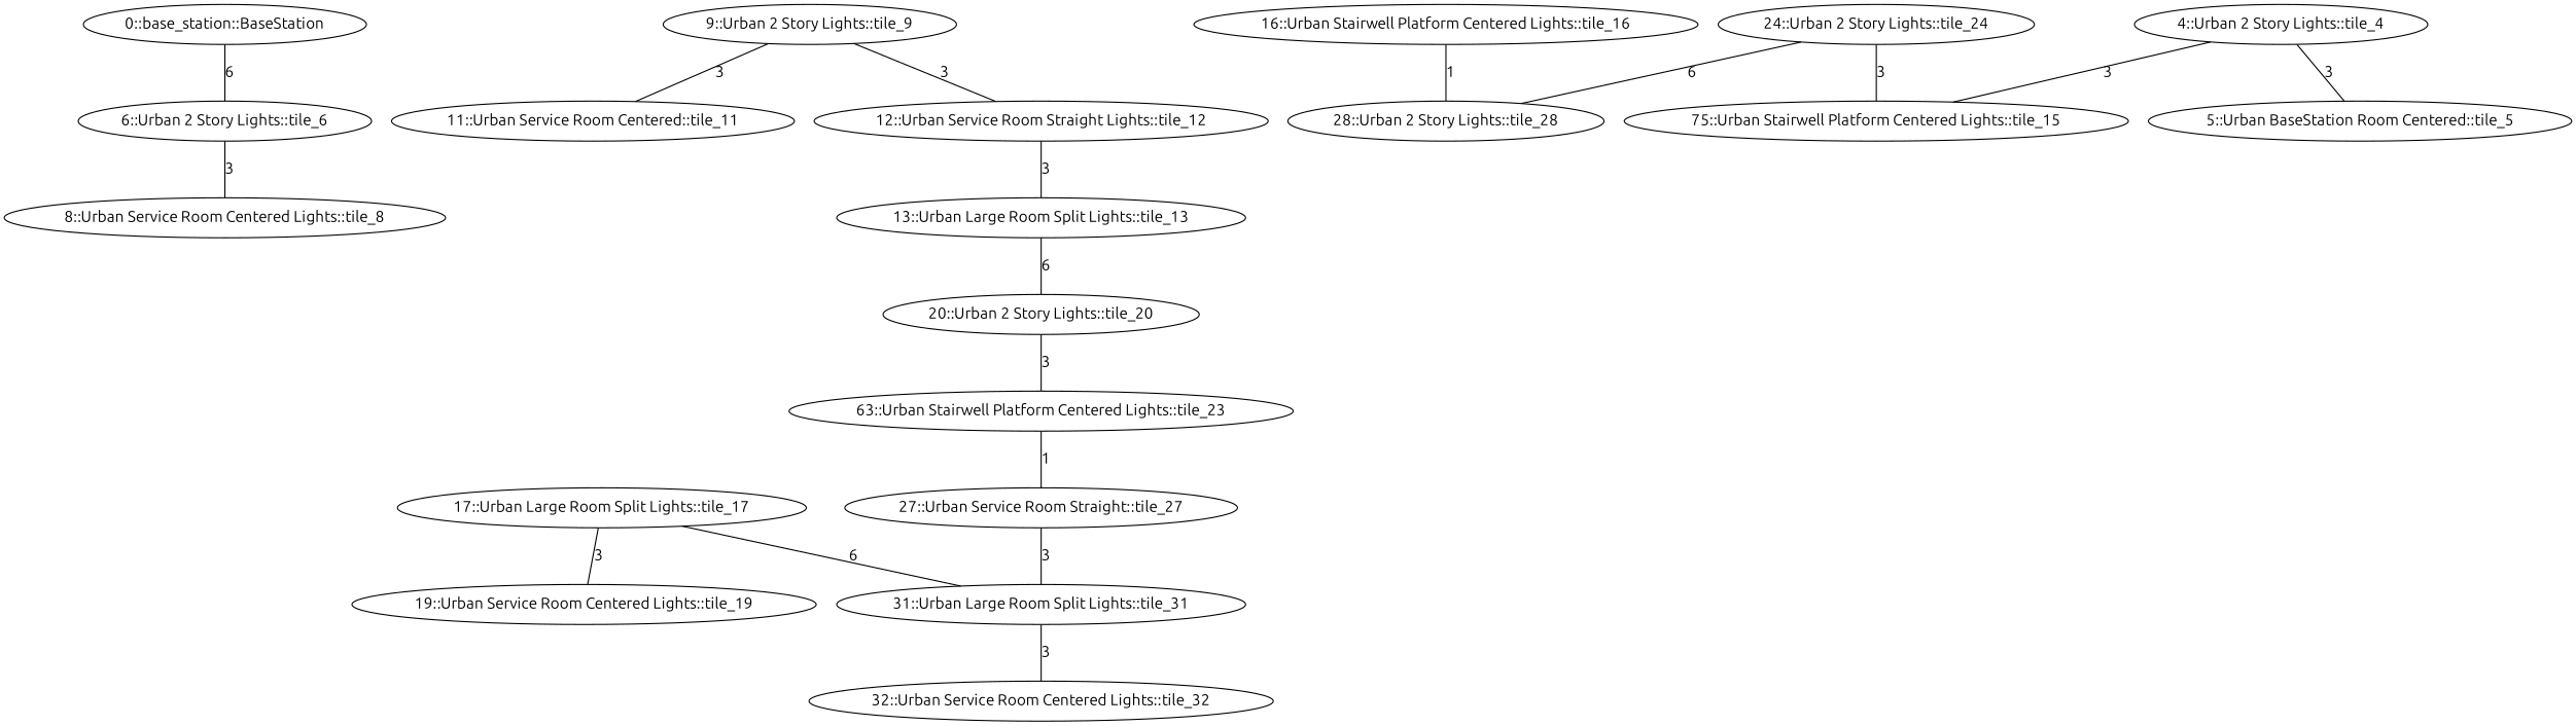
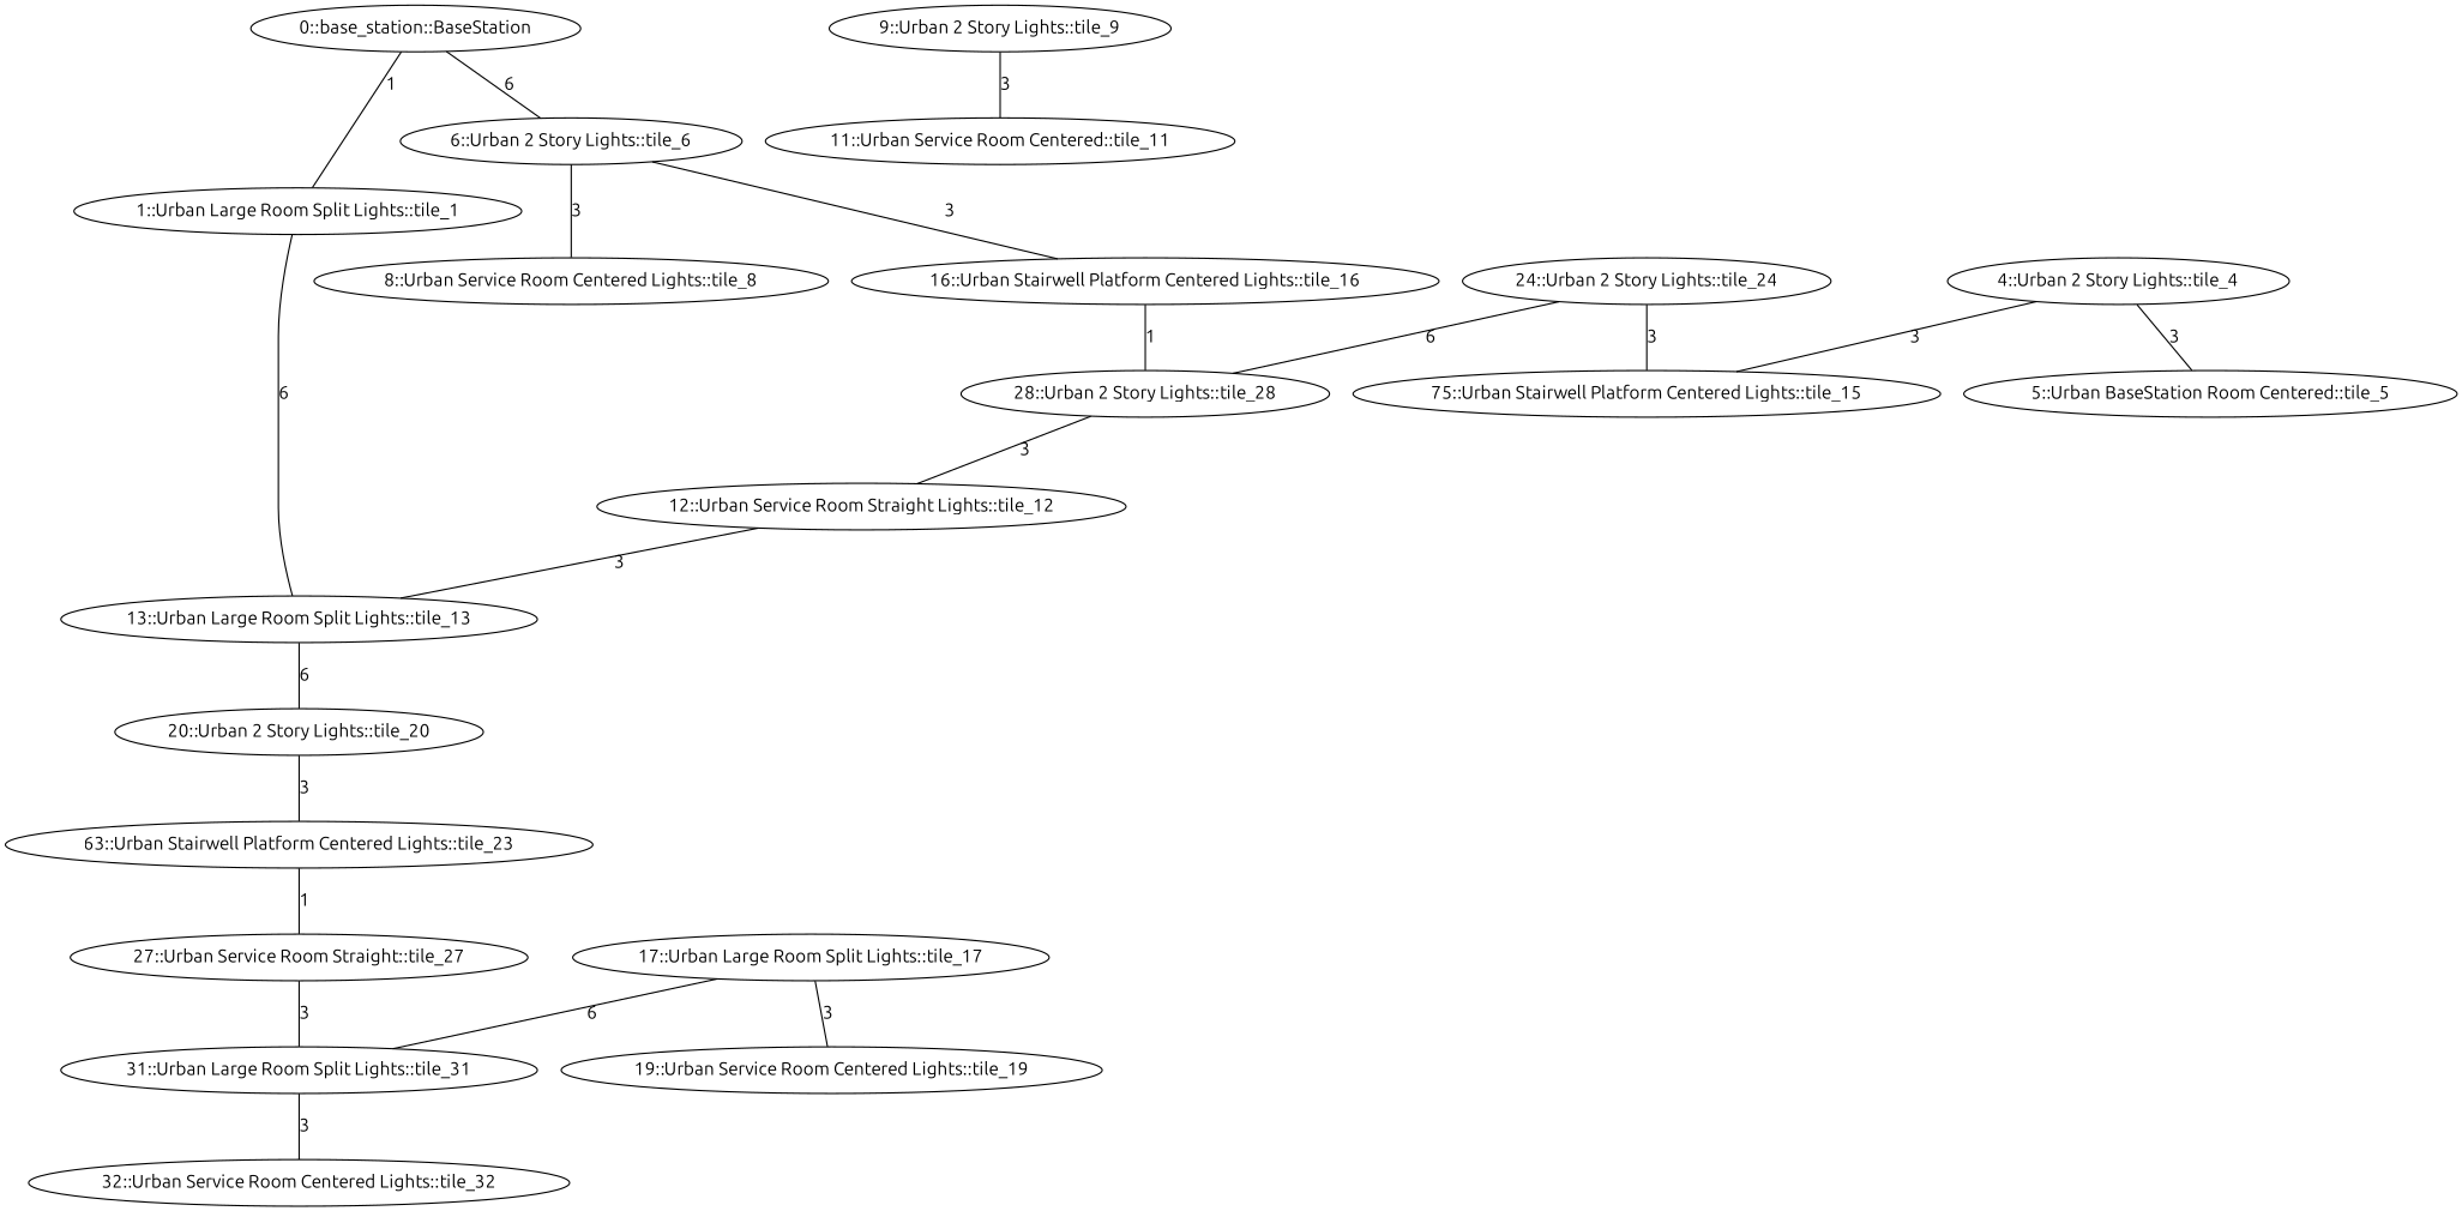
  graph {
    fontname=Ubuntu
    node [fontname=Ubuntu]
    edge [fontname=Ubuntu]
    n1 [label="0::base_station::BaseStation"]
+   n2 [label="1::Urban Large Room Split Lights::tile_1"]
    n3 [label="6::Urban 2 Story Lights::tile_6"]
    n4 [label="13::Urban Large Room Split Lights::tile_13"]
    n5 [label="8::Urban Service Room Centered Lights::tile_8"]
    n6 [label="16::Urban Stairwell Platform Centered Lights::tile_16"]
    n7 [label="20::Urban 2 Story Lights::tile_20"]
    n8 [label="4::Urban 2 Story Lights::tile_4"]
    n9 [label="5::Urban BaseStation Room Centered::tile_5"]
    n10 [label="75::Urban Stairwell Platform Centered Lights::tile_15"]
    n11 [label="28::Urban 2 Story Lights::tile_28"]
    n12 [label="9::Urban 2 Story Lights::tile_9"]
    n13 [label="11::Urban Service Room Centered::tile_11"]
    n14 [label="12::Urban Service Room Straight Lights::tile_12"]
    n15 [label="63::Urban Stairwell Platform Centered Lights::tile_23"]
    n16 [label="17::Urban Large Room Split Lights::tile_17"]
    n17 [label="19::Urban Service Room Centered Lights::tile_19"]
    n18 [label="31::Urban Large Room Split Lights::tile_31"]
    n19 [label="32::Urban Service Room Centered Lights::tile_32"]
    n20 [label="27::Urban Service Room Straight::tile_27"]
    n21 [label="24::Urban 2 Story Lights::tile_24"]
+   n1 -- n2 [label=1]
    n1 -- n3 [label=6]
+   n2 -- n4 [label=6]
    n3 -- n5 [label=3]
+   n3 -- n6 [label=3]
    n4 -- n7 [label=6]
    n6 -- n11 [label=1]
    n7 -- n15 [label=3]
    n8 -- n9 [label=3]
    n8 -- n10 [label=3]
    n12 -- n13 [label=3]
-   n12 -- n14 [label=3]
+   n11 -- n14 [label=3]
    n14 -- n4 [label=3]
    n15 -- n20 [label=1]
    n16 -- n17 [label=3]
    n16 -- n18 [label=6]
    n18 -- n19 [label=3]
    n20 -- n18 [label=3]
    n21 -- n10 [label=3]
    n21 -- n11 [label=6]
  }
